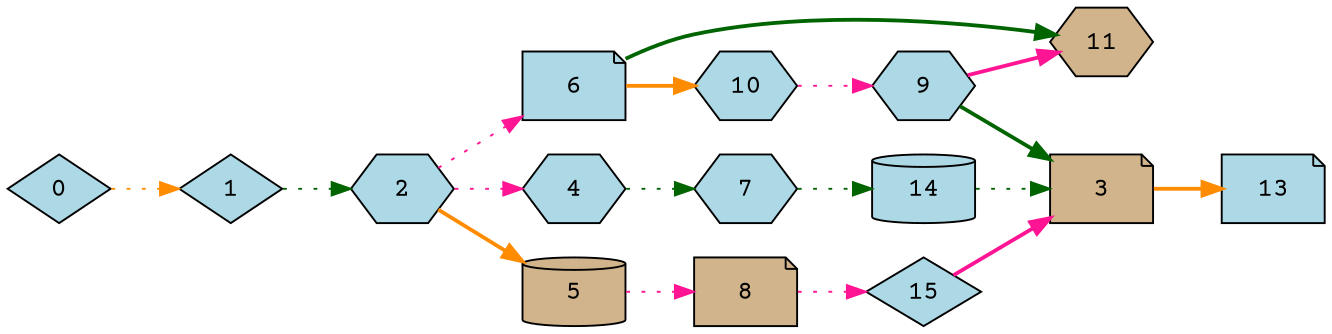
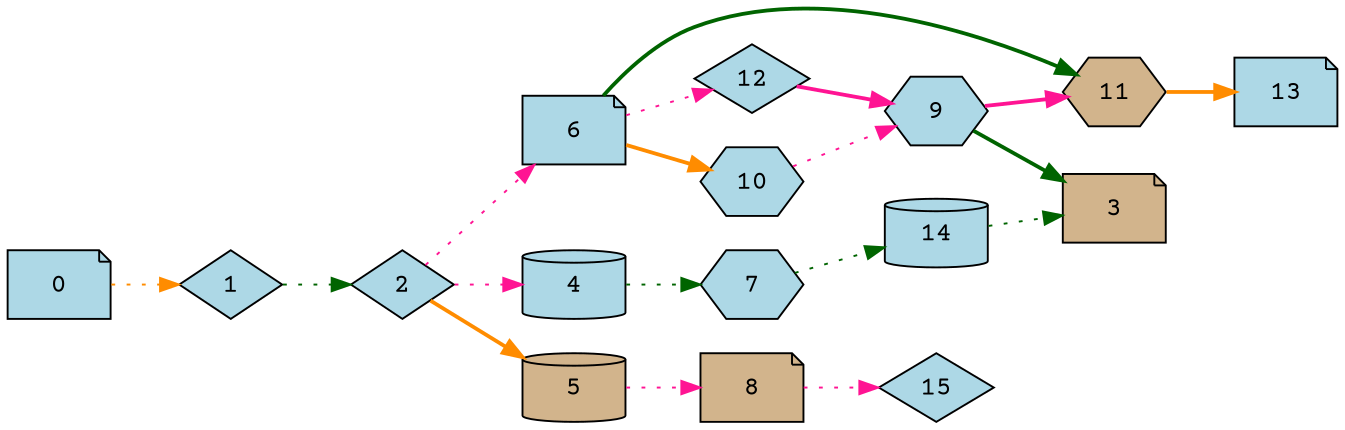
  digraph {
    "Duplicate states"=0
    GraphType=S_P
    "Max states in OPEN"=0
    Modes="120000ms; topo-ordered tasks, ; Pruning: task equivalence, fixed order ready list, ; F-value: ; Optimisation: best schedule length (SL) optimisation on equal, "
    NumberOfTasks=16
    "Pruned using list schedule length"=13383
    "States removed from OPEN"=0
    TargetSystem="Homogeneous-2"
    "Time to schedule (ms)"=535
    "Total idle time"=182
    "Total schedule length"=706
    "Total sequential time"=1078
    "Total states created"=43833
    fontname="Courier Prime"
    rankdir=LR
    node [Processor=0 Weight=37 fillcolor=lightblue fontname="Courier Prime" shape=hexagon style=filled]
    edge [Weight=3 color=deeppink fontname="Courier Prime" style=dotted]
-   0 ["Finish time"=87 "Start time"=0 Weight=87 shape=diamond]
+   0 ["Finish time"=87 "Start time"=0 Weight=87 shape=note]
    1 ["Finish time"=112 "Start time"=87 Weight=25 shape=diamond]
-   2 ["Finish time"=174 "Start time"=112 Weight=62]
+   2 ["Finish time"=174 "Start time"=112 Weight=62 shape=diamond]
    6 ["Finish time"=335 "Start time"=261 Weight=74 shape=note]
-   4 ["Finish time"=219 Processor=1 "Start time"=182]
+   4 ["Finish time"=219 Processor=1 "Start time"=182 shape=cylinder]
    5 ["Finish time"=211 "Start time"=174 fillcolor=tan shape=cylinder]
    10 ["Finish time"=467 Processor=1 "Start time"=343 Weight=124]
    11 ["Finish time"=483 "Start time"=446 fillcolor=tan]
+   12 ["Finish time"=372 "Start time"=335 shape=diamond]
    7 ["Finish time"=343 Processor=1 "Start time"=219 Weight=124]
    8 ["Finish time"=261 "Start time"=211 Weight=50 fillcolor=tan shape=note]
    9 ["Finish time"=557 "Start time"=483 Weight=74]
    14 ["Finish time"=446 "Start time"=372 Weight=74 shape=cylinder]
    15 ["Finish time"=554 Processor=1 "Start time"=467 Weight=87 shape=diamond]
    3 ["Finish time"=607 "Start time"=557 Weight=50 fillcolor=tan shape=note]
    13 ["Finish time"=706 "Start time"=607 Weight=99 shape=note]
    0 -> 1 [Weight=2 color=darkorange]
    1 -> 2 [color=darkgreen]
    2 -> 6
    2 -> 4 [Weight=8]
    2 -> 5 [Weight=5 color=darkorange style=bold]
    6 -> 10 [Weight=4 color=darkorange style=bold]
    6 -> 11 [Weight=8 color=darkgreen style=bold]
+   6 -> 12 [Weight=9]
    4 -> 7 [Weight=10 color=darkgreen]
    5 -> 8 [Weight=6]
    10 -> 9 [Weight=10]
+   12 -> 9 [Weight=2 style=bold]
    7 -> 14 [Weight=10 color=darkgreen]
    8 -> 15 [Weight=4]
    9 -> 11 [style=bold]
    9 -> 3 [Weight=7 color=darkgreen style=bold]
    14 -> 3 [Weight=5 color=darkgreen]
-   15 -> 3 [style=bold]
-   3 -> 13 [Weight=6 color=darkorange style=bold]
+   11 -> 13 [Weight=6 color=darkorange style=bold]
  }
